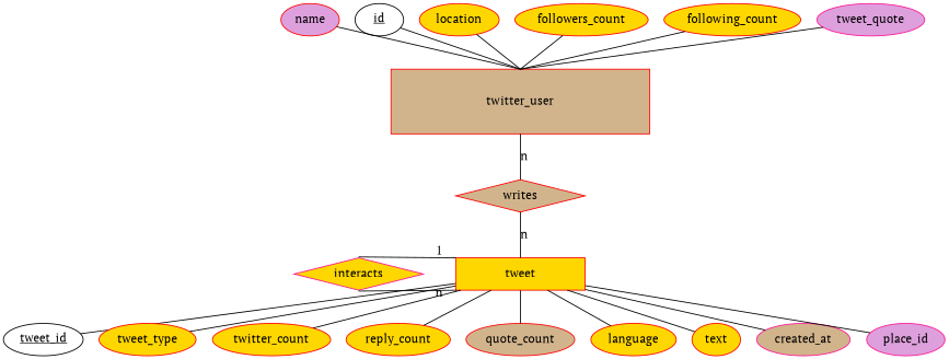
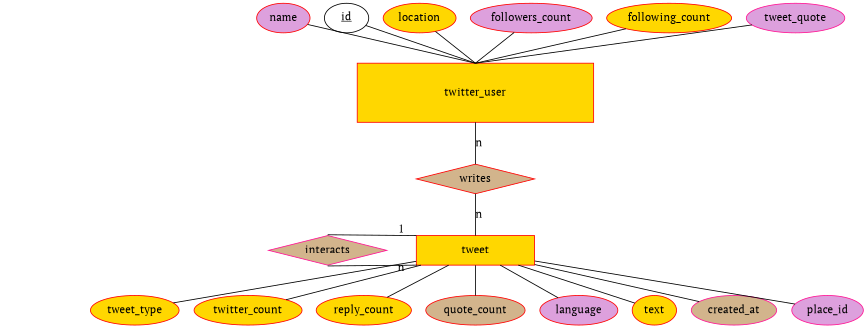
  graph {
    fontname="PT Serif"
    splines=false
    node [color=red fillcolor=gold fontname="PT Serif" shape=ellipse style=filled]
    edge [fontname="PT Serif"]
    n1 [label=tweet shape=rectangle style="filled,solid" width=2]
-   n2 [color=deeppink label=interacts shape=diamond width=2]
-   n3 [label=<<u>tweet_id</u>> color="" fillcolor="" style=""]
+   n2 [color=deeppink fillcolor=tan label=interacts shape=diamond width=2]
    n4 [label=tweet_type]
    n5 [label=twitter_count]
    n6 [label=reply_count]
    n7 [fillcolor=tan label=quote_count]
-   n8 [label=language]
+   n8 [fillcolor=plum label=language]
    n9 [label=text]
    n10 [color=deeppink fillcolor=tan label=created_at]
    n11 [color=deeppink fillcolor=plum label=place_id]
-   n12 [fillcolor=tan height=1 label=twitter_user shape=rectangle style="filled,solid" width=4]
+   n12 [height=1 label=twitter_user shape=rectangle style="filled,solid" width=4]
    writes [fillcolor=tan shape=diamond width=2]
    n14 [fillcolor=plum label=name]
    n15 [label=<<u>id</u>> color="" fillcolor="" style=""]
    n16 [label=location]
-   n17 [label=followers_count]
+   n17 [fillcolor=plum label=followers_count]
    n18 [label=following_count]
    n19 [color=deeppink fillcolor=plum label=tweet_quote]
    subgraph sub_1 {
      rank=same
      n1
      n2
    }
-   n1 -- n3
    n1 -- n4
    n1 -- n5
    n1 -- n6
    n1 -- n7
    n1 -- n8
    n1 -- n9
    n1 -- n10
    n1 -- n11
    n2 -- n1 [headport=sw label=n tailport=s]
    n2 -- n1 [headport=nw label=1 tailport=n]
    n12 -- writes [headport=n label=n tailport=s]
    writes -- n1 [headport=n label=n tailport=s]
    n14 -- n12 [headport=n]
    n15 -- n12 [headport=n]
    n16 -- n12 [headport=n]
    n17 -- n12 [headport=n]
    n18 -- n12 [headport=n]
    n19 -- n12 [headport=n]
  }
